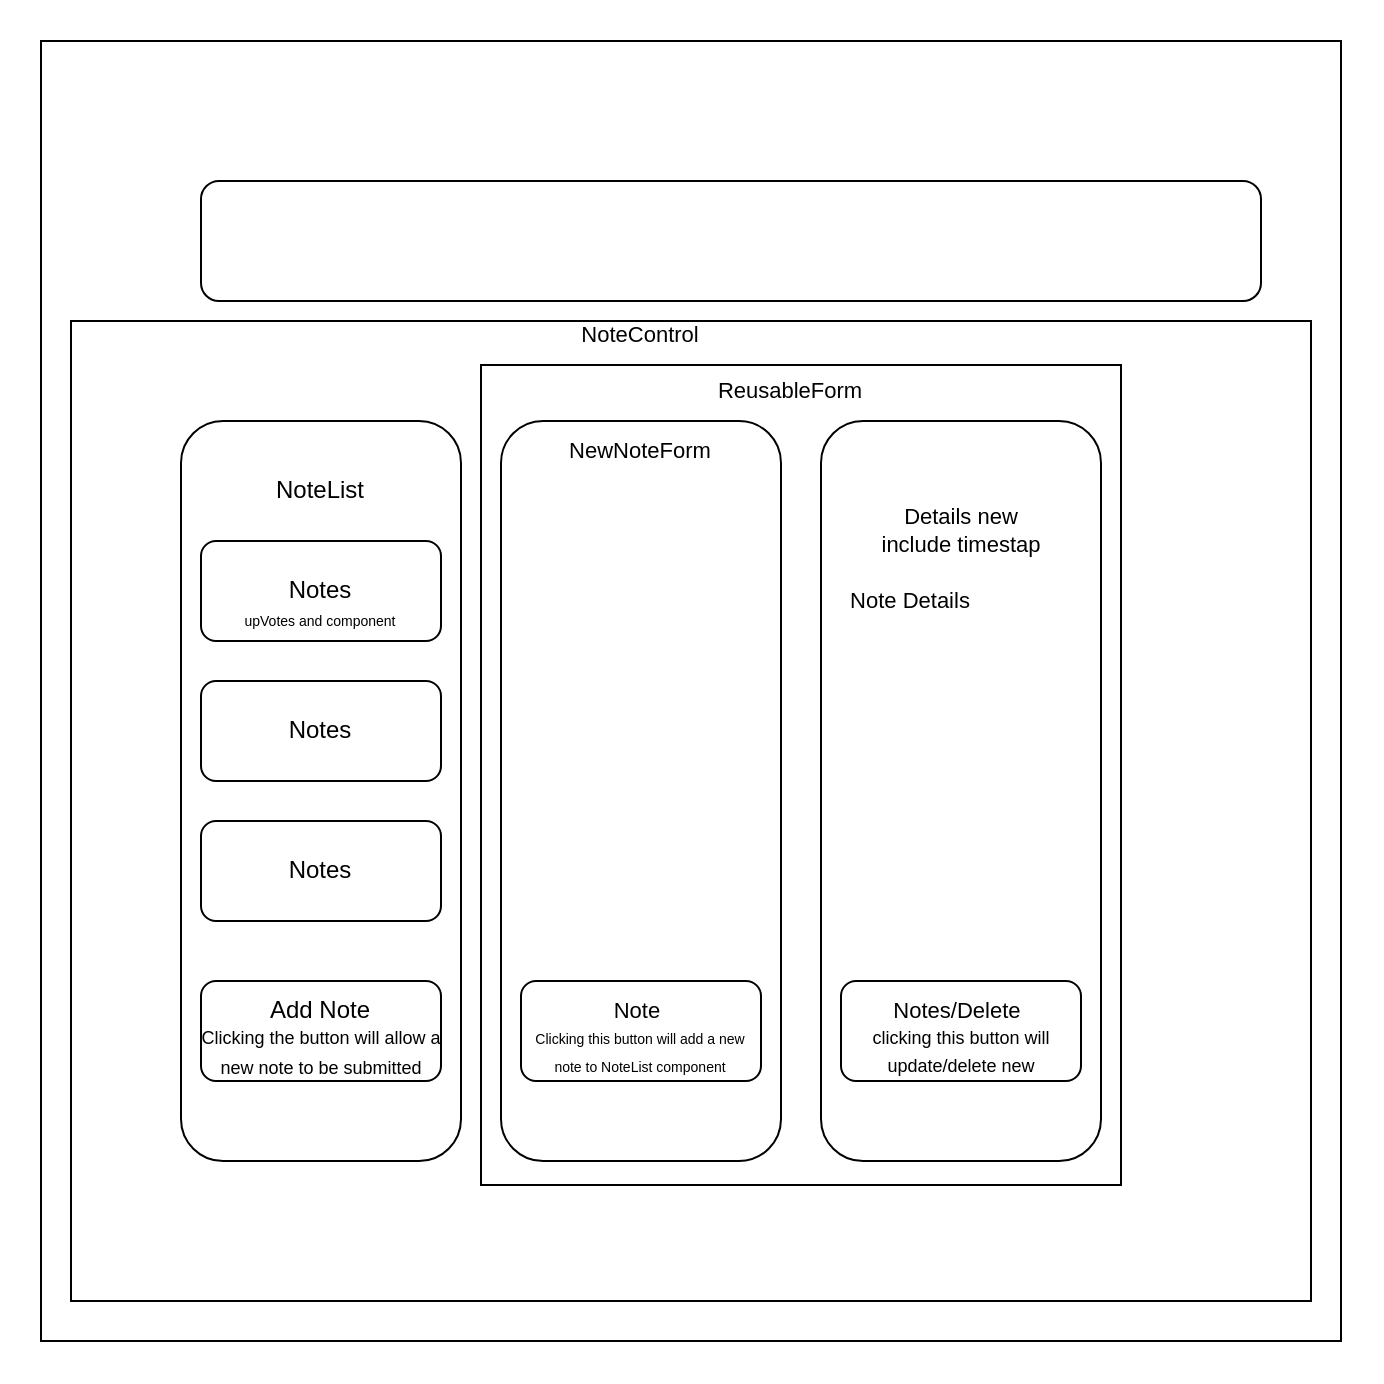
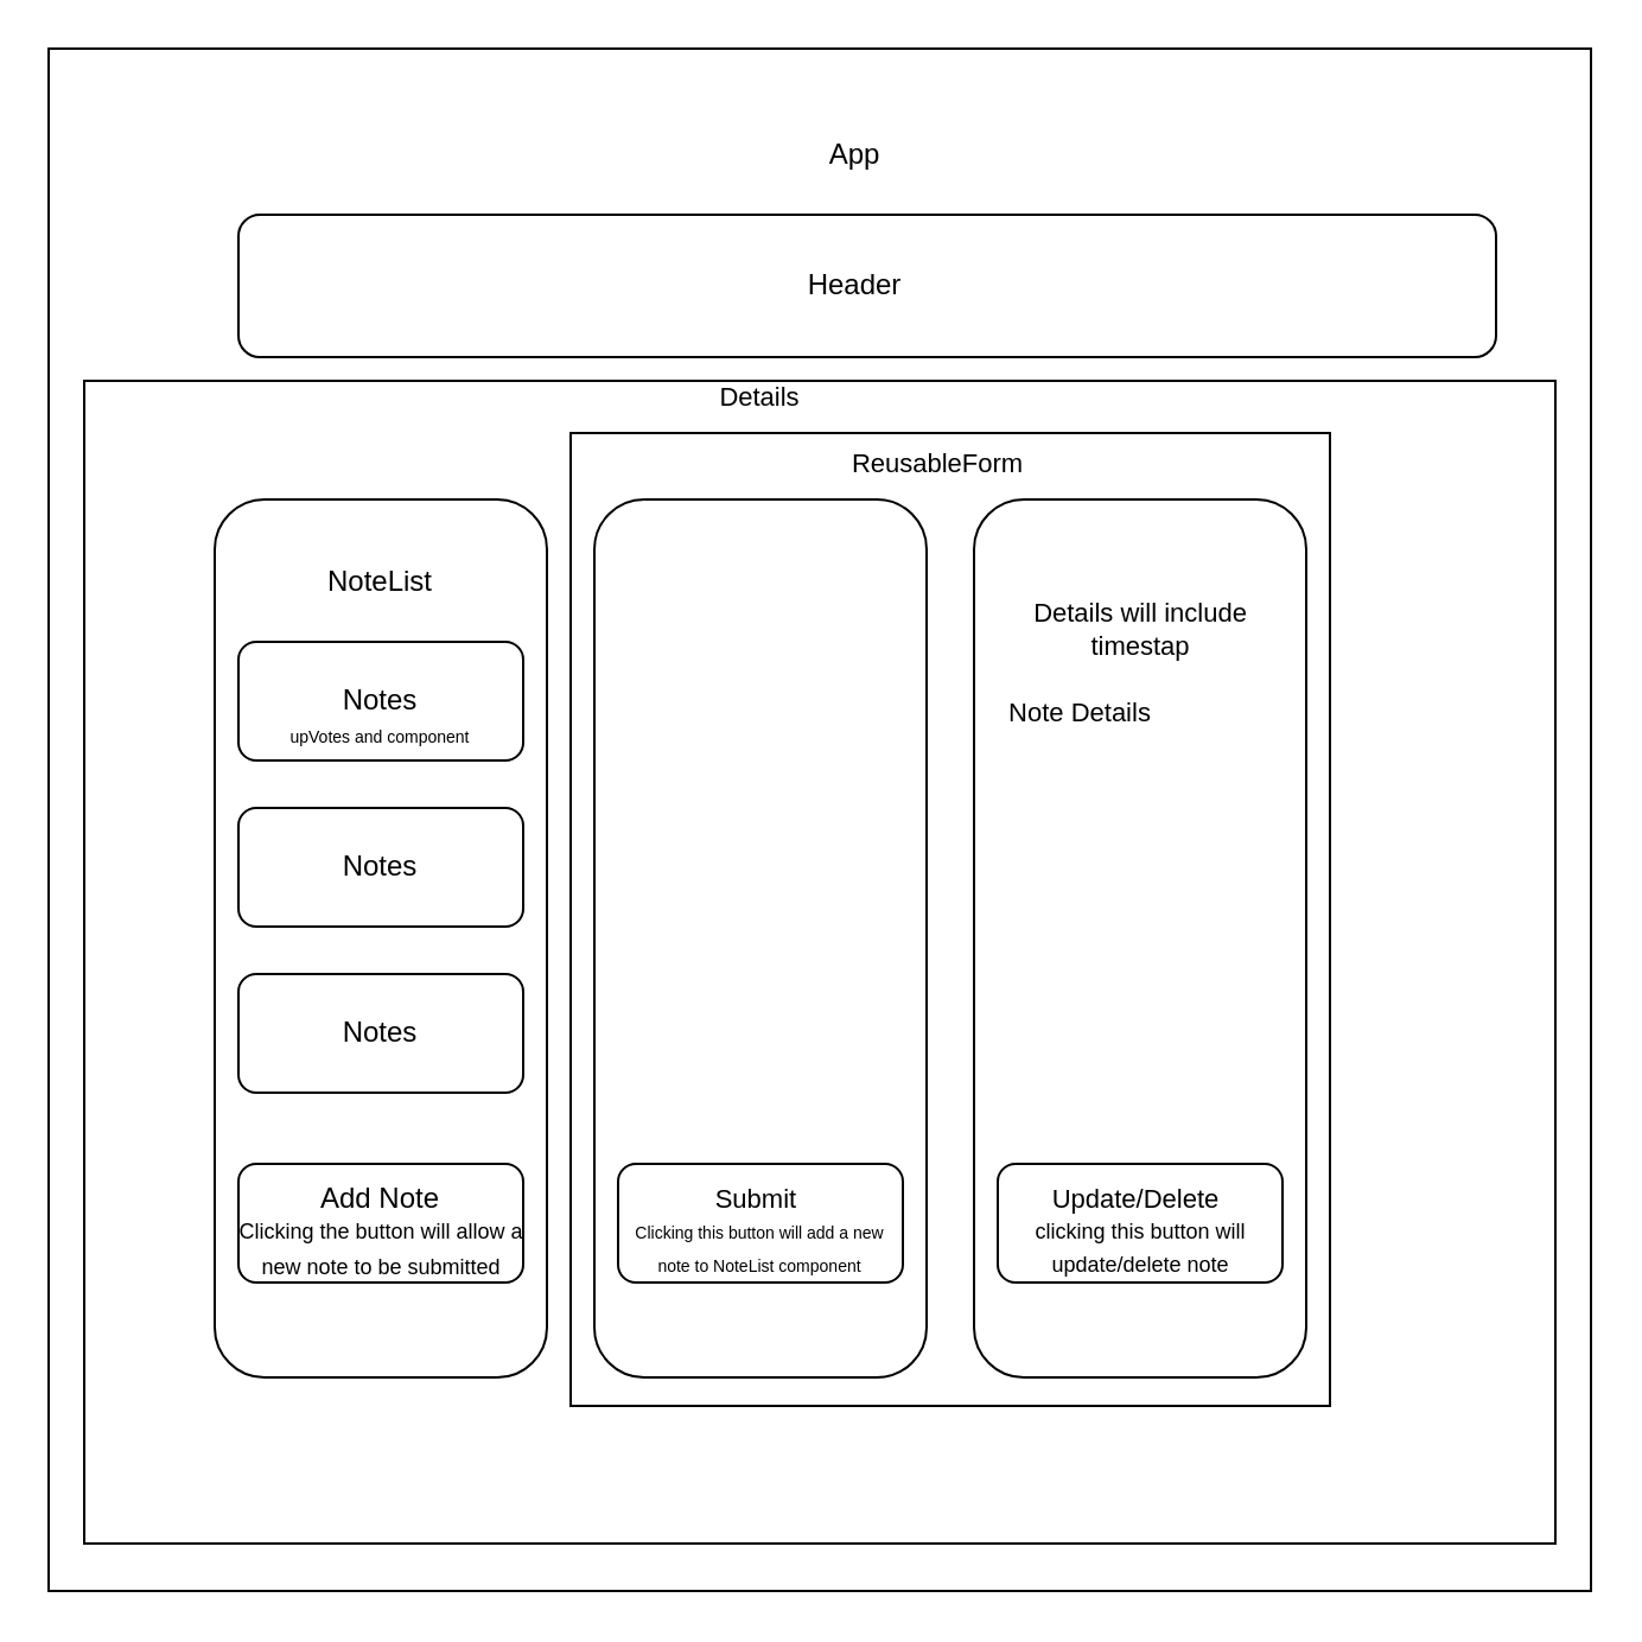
  <mxCell id="0" />
  <mxCell id="1" parent="0" />
  <mxCell id="2" value="" style="whiteSpace=wrap;html=1;aspect=fixed;" vertex="1" parent="1"><mxGeometry x="20" y="20" width="650" height="650" as="geometry" /></mxCell>
  <mxCell id="3" value="" style="rounded=0;whiteSpace=wrap;html=1;fontSize=11;" vertex="1" parent="1"><mxGeometry x="35" y="160" width="620" height="490" as="geometry" /></mxCell>
+ <mxCell id="4" value="App" style="text;html=1;strokeColor=none;fillColor=none;align=center;verticalAlign=middle;whiteSpace=wrap;rounded=0;" vertex="1" parent="1"><mxGeometry x="330" y="50" width="60" height="30" as="geometry" /></mxCell>
  <mxCell id="5" value="" style="rounded=1;whiteSpace=wrap;html=1;" vertex="1" parent="1"><mxGeometry x="100" y="90" width="530" height="60" as="geometry" /></mxCell>
+ <mxCell id="6" value="Header" style="text;html=1;strokeColor=none;fillColor=none;align=center;verticalAlign=middle;whiteSpace=wrap;rounded=0;" vertex="1" parent="1"><mxGeometry x="330" y="105" width="60" height="30" as="geometry" /></mxCell>
  <mxCell id="7" value="" style="rounded=1;whiteSpace=wrap;html=1;" vertex="1" parent="1"><mxGeometry x="90" y="210" width="140" height="370" as="geometry" /></mxCell>
  <mxCell id="8" value="NoteList" style="text;html=1;strokeColor=none;fillColor=none;align=center;verticalAlign=middle;whiteSpace=wrap;rounded=0;" vertex="1" parent="1"><mxGeometry x="130" y="230" width="60" height="30" as="geometry" /></mxCell>
  <mxCell id="9" value="" style="rounded=1;whiteSpace=wrap;html=1;" vertex="1" parent="1"><mxGeometry x="100" y="270" width="120" height="50" as="geometry" /></mxCell>
  <mxCell id="10" value="" style="rounded=1;whiteSpace=wrap;html=1;" vertex="1" parent="1"><mxGeometry x="100" y="340" width="120" height="50" as="geometry" /></mxCell>
  <mxCell id="11" value="" style="rounded=1;whiteSpace=wrap;html=1;" vertex="1" parent="1"><mxGeometry x="100" y="410" width="120" height="50" as="geometry" /></mxCell>
  <mxCell id="12" value="Notes" style="text;html=1;strokeColor=none;fillColor=none;align=center;verticalAlign=middle;whiteSpace=wrap;rounded=0;" vertex="1" parent="1"><mxGeometry x="130" y="280" width="60" height="30" as="geometry" /></mxCell>
  <mxCell id="13" value="Notes" style="text;html=1;strokeColor=none;fillColor=none;align=center;verticalAlign=middle;whiteSpace=wrap;rounded=0;" vertex="1" parent="1"><mxGeometry x="130" y="350" width="60" height="30" as="geometry" /></mxCell>
  <mxCell id="14" value="Notes" style="text;html=1;strokeColor=none;fillColor=none;align=center;verticalAlign=middle;whiteSpace=wrap;rounded=0;" vertex="1" parent="1"><mxGeometry x="130" y="420" width="60" height="30" as="geometry" /></mxCell>
  <mxCell id="15" value="" style="rounded=1;whiteSpace=wrap;html=1;" vertex="1" parent="1"><mxGeometry x="100" y="490" width="120" height="50" as="geometry" /></mxCell>
  <mxCell id="16" value="Add Note" style="text;html=1;strokeColor=none;fillColor=none;align=center;verticalAlign=middle;whiteSpace=wrap;rounded=0;" vertex="1" parent="1"><mxGeometry x="130" y="490" width="60" height="30" as="geometry" /></mxCell>
  <mxCell id="17" value="&lt;font style=&quot;font-size: 9px;&quot;&gt;Clicking the button will allow a new note to be submitted&lt;/font&gt;" style="text;html=1;strokeColor=none;fillColor=none;align=center;verticalAlign=middle;whiteSpace=wrap;rounded=0;" vertex="1" parent="1"><mxGeometry x="92.5" y="510" width="135" height="30" as="geometry" /></mxCell>
  <mxCell id="18" value="" style="rounded=0;whiteSpace=wrap;html=1;fontSize=11;" vertex="1" parent="1"><mxGeometry x="240" y="182" width="320" height="410" as="geometry" /></mxCell>
  <mxCell id="19" value="" style="rounded=1;whiteSpace=wrap;html=1;" vertex="1" parent="1"><mxGeometry x="250" y="210" width="140" height="370" as="geometry" /></mxCell>
- <mxCell id="20" value="&lt;font style=&quot;font-size: 11px;&quot;&gt;NewNoteForm&lt;/font&gt;" style="text;html=1;strokeColor=none;fillColor=none;align=center;verticalAlign=middle;whiteSpace=wrap;rounded=0;fontSize=9;" vertex="1" parent="1"><mxGeometry x="290" y="210" width="60" height="30" as="geometry" /></mxCell>
  <mxCell id="21" value="" style="rounded=1;whiteSpace=wrap;html=1;" vertex="1" parent="1"><mxGeometry x="260" y="490" width="120" height="50" as="geometry" /></mxCell>
- <mxCell id="22" value="Note&amp;nbsp;" style="text;html=1;strokeColor=none;fillColor=none;align=center;verticalAlign=middle;whiteSpace=wrap;rounded=0;fontSize=11;" vertex="1" parent="1"><mxGeometry x="290" y="490" width="60" height="30" as="geometry" /></mxCell>
+ <mxCell id="22" value="Submit&amp;nbsp;" style="text;html=1;strokeColor=none;fillColor=none;align=center;verticalAlign=middle;whiteSpace=wrap;rounded=0;fontSize=11;" vertex="1" parent="1"><mxGeometry x="290" y="490" width="60" height="30" as="geometry" /></mxCell>
  <mxCell id="23" value="&lt;font style=&quot;font-size: 7px;&quot;&gt;Clicking this button will add a new note to NoteList component&lt;/font&gt;" style="text;html=1;strokeColor=none;fillColor=none;align=center;verticalAlign=middle;whiteSpace=wrap;rounded=0;fontSize=11;" vertex="1" parent="1"><mxGeometry x="265" y="505" width="110" height="40" as="geometry" /></mxCell>
  <mxCell id="24" value="&lt;p style=&quot;line-height: 80%;&quot;&gt;upVotes and component&lt;/p&gt;" style="text;html=1;strokeColor=none;fillColor=none;align=center;verticalAlign=middle;whiteSpace=wrap;rounded=0;fontSize=7;" vertex="1" parent="1"><mxGeometry x="105" y="295" width="110" height="30" as="geometry" /></mxCell>
  <mxCell id="25" value="" style="rounded=1;whiteSpace=wrap;html=1;" vertex="1" parent="1"><mxGeometry x="410" y="210" width="140" height="370" as="geometry" /></mxCell>
  <mxCell id="26" value="Note Details" style="text;html=1;strokeColor=none;fillColor=none;align=center;verticalAlign=middle;whiteSpace=wrap;rounded=0;fontSize=11;" vertex="1" parent="1"><mxGeometry x="420" y="285" width="70" height="30" as="geometry" /></mxCell>
- <mxCell id="27" value="Details new include timestap" style="text;html=1;strokeColor=none;fillColor=none;align=center;verticalAlign=middle;whiteSpace=wrap;rounded=0;fontSize=11;" vertex="1" parent="1"><mxGeometry x="432.5" y="260" width="95" height="10" as="geometry" /></mxCell>
+ <mxCell id="27" value="Details will include timestap" style="text;html=1;strokeColor=none;fillColor=none;align=center;verticalAlign=middle;whiteSpace=wrap;rounded=0;fontSize=11;" vertex="1" parent="1"><mxGeometry x="432.5" y="260" width="95" height="10" as="geometry" /></mxCell>
  <mxCell id="28" value="" style="rounded=1;whiteSpace=wrap;html=1;fontSize=11;" vertex="1" parent="1"><mxGeometry x="420" y="490" width="120" height="50" as="geometry" /></mxCell>
- <mxCell id="29" value="&lt;font style=&quot;font-size: 9px;&quot;&gt;clicking this button will update/delete new&lt;/font&gt;" style="text;html=1;strokeColor=none;fillColor=none;align=center;verticalAlign=middle;whiteSpace=wrap;rounded=0;fontSize=11;" vertex="1" parent="1"><mxGeometry x="427.5" y="512.5" width="105" height="25" as="geometry" /></mxCell>
+ <mxCell id="29" value="&lt;font style=&quot;font-size: 9px;&quot;&gt;clicking this button will update/delete note&lt;/font&gt;" style="text;html=1;strokeColor=none;fillColor=none;align=center;verticalAlign=middle;whiteSpace=wrap;rounded=0;fontSize=11;" vertex="1" parent="1"><mxGeometry x="427.5" y="512.5" width="105" height="25" as="geometry" /></mxCell>
  <mxCell id="30" value="ReusableForm" style="text;html=1;strokeColor=none;fillColor=none;align=center;verticalAlign=middle;whiteSpace=wrap;rounded=0;fontSize=11;" vertex="1" parent="1"><mxGeometry x="365" y="180" width="60" height="30" as="geometry" /></mxCell>
- <mxCell id="31" value="NoteControl" style="text;html=1;strokeColor=none;fillColor=none;align=center;verticalAlign=middle;whiteSpace=wrap;rounded=0;fontSize=11;" vertex="1" parent="1"><mxGeometry x="290" y="152" width="60" height="30" as="geometry" /></mxCell>
- <mxCell id="32" value="Notes/Delete&amp;nbsp;" style="text;html=1;strokeColor=none;fillColor=none;align=center;verticalAlign=middle;whiteSpace=wrap;rounded=0;fontSize=11;" vertex="1" parent="1"><mxGeometry x="450" y="490" width="60" height="30" as="geometry" /></mxCell>
+ <mxCell id="31" value="Details" style="text;html=1;strokeColor=none;fillColor=none;align=center;verticalAlign=middle;whiteSpace=wrap;rounded=0;fontSize=11;" vertex="1" parent="1"><mxGeometry x="290" y="152" width="60" height="30" as="geometry" /></mxCell>
+ <mxCell id="32" value="Update/Delete&amp;nbsp;" style="text;html=1;strokeColor=none;fillColor=none;align=center;verticalAlign=middle;whiteSpace=wrap;rounded=0;fontSize=11;" vertex="1" parent="1"><mxGeometry x="450" y="490" width="60" height="30" as="geometry" /></mxCell>
